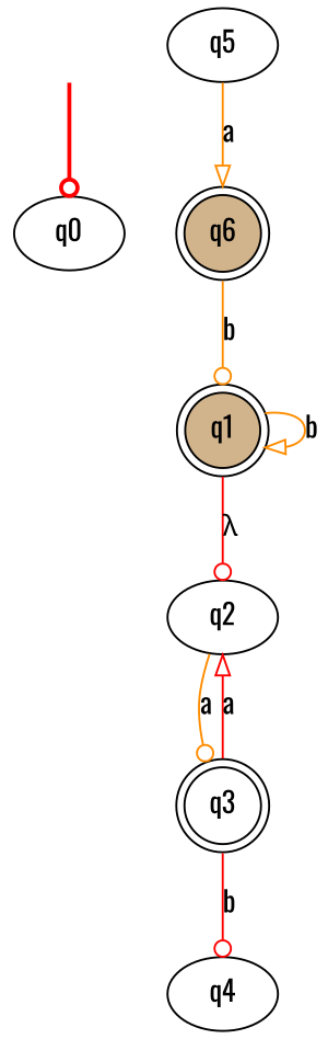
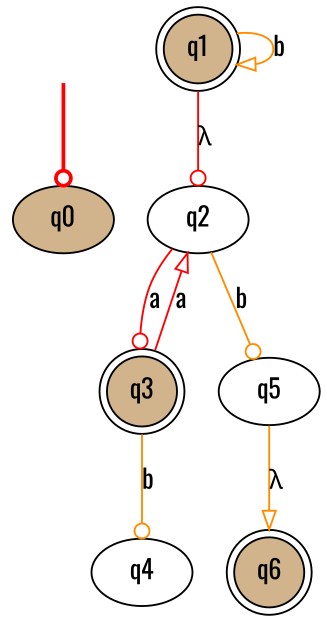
  digraph {
    fontname=Oswald
    node [fontname=Oswald style=filled fillcolor=white]
    edge [arrowhead=odot color=darkorange fontname=Oswald]
    fake0 [style=invisible fillcolor=""]
-   q0 [root=true]
+   q0 [fillcolor=tan root=true]
    q6 [fillcolor=tan shape=doublecircle]
    q1 [fillcolor=tan shape=doublecircle]
    q5
-   q3 [shape=doublecircle]
+   q3 [fillcolor=tan shape=doublecircle]
    q4
    q2
    fake0 -> q0 [color=red style=bold]
-   q6 -> q1 [label=b]
    q1 -> q1 [arrowhead=onormal label=b]
    q1 -> q2 [color=red label="λ"]
-   q5 -> q6 [arrowhead=onormal label=a]
-   q3 -> q4 [color=red label=b]
+   q5 -> q6 [arrowhead=onormal label="λ"]
+   q3 -> q4 [label=b]
    q3 -> q2 [arrowhead=onormal color=red label=a]
-   q2 -> q3 [label=a]
+   q2 -> q5 [label=b]
+   q2 -> q3 [color=red label=a]
  }
